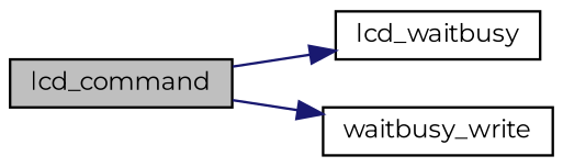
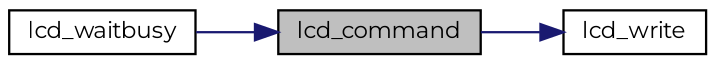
  digraph {
    fontname=Montserrat
    rankdir=LR
    node [color=black fillcolor=white fontname=Montserrat fontsize=10 shape=record style=filled]
    edge [color=midnightblue fontname=Montserrat fontsize=10 labelfontname=Helvetica labelfontsize=10 style=solid]
    n1 [fillcolor=grey75 fontcolor=black height=0.2 label=lcd_command width=0.4]
    n2 [height=0.2 label=lcd_waitbusy width=0.4]
-   n3 [height=0.2 label=waitbusy_write width=0.4]
-   n1 -> n2
+   n3 [height=0.2 label=lcd_write width=0.4]
+   n2 -> n1
    n1 -> n3
  }
